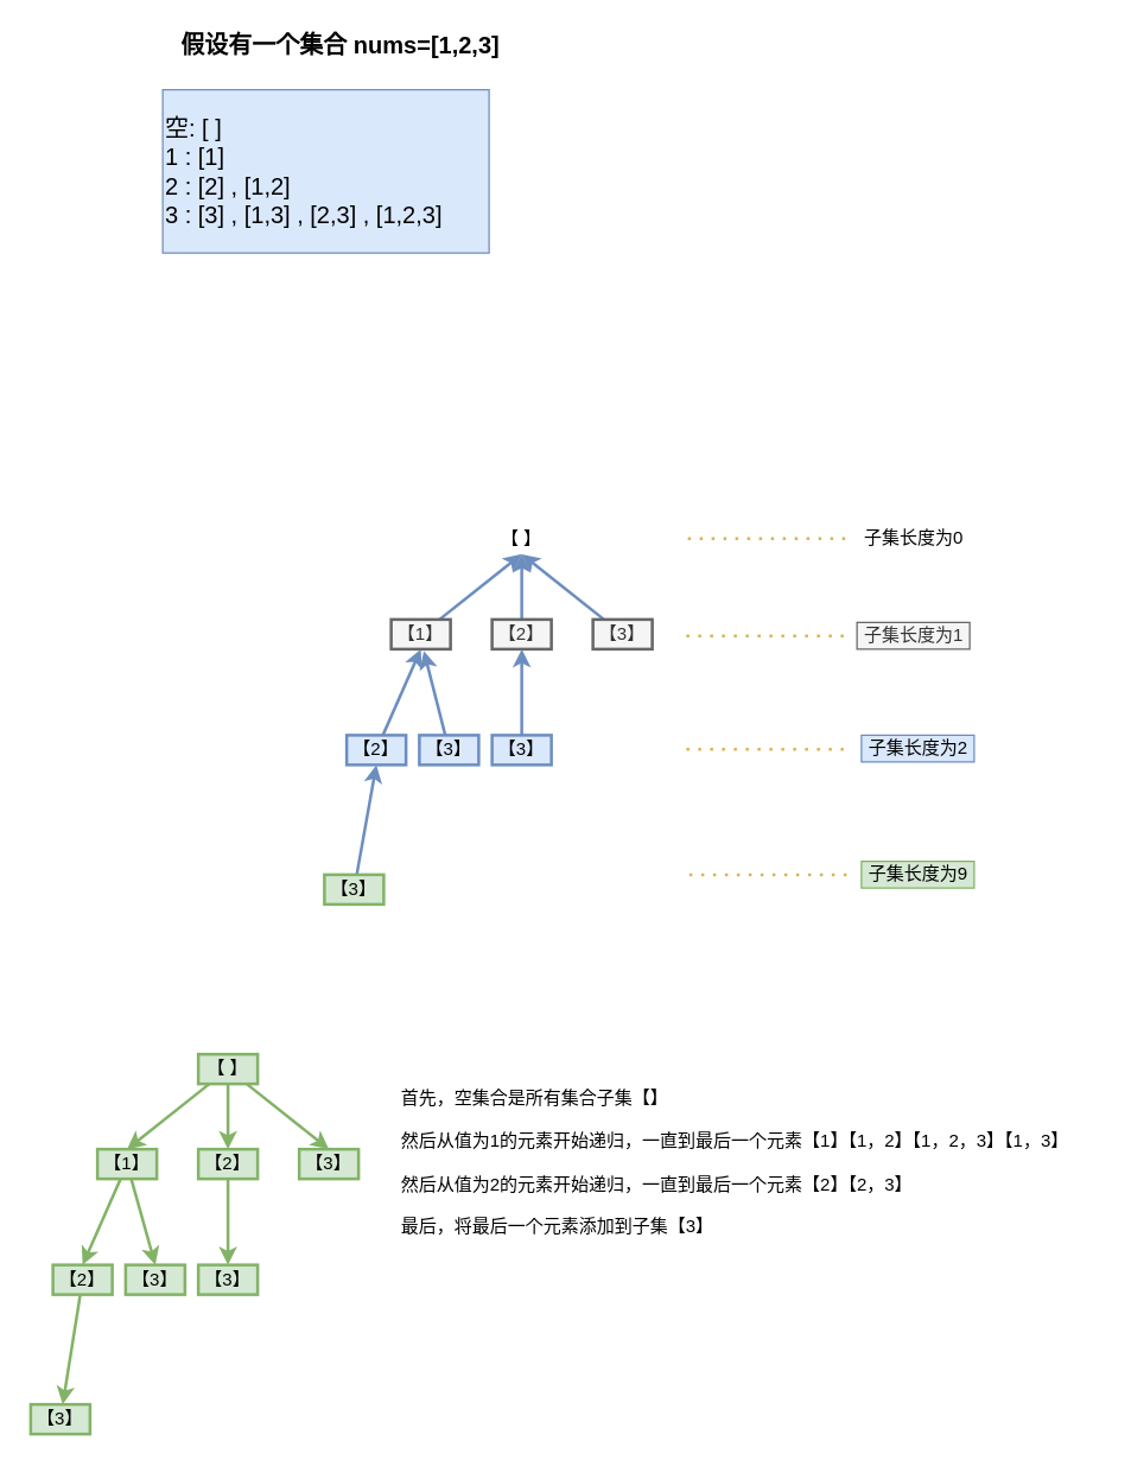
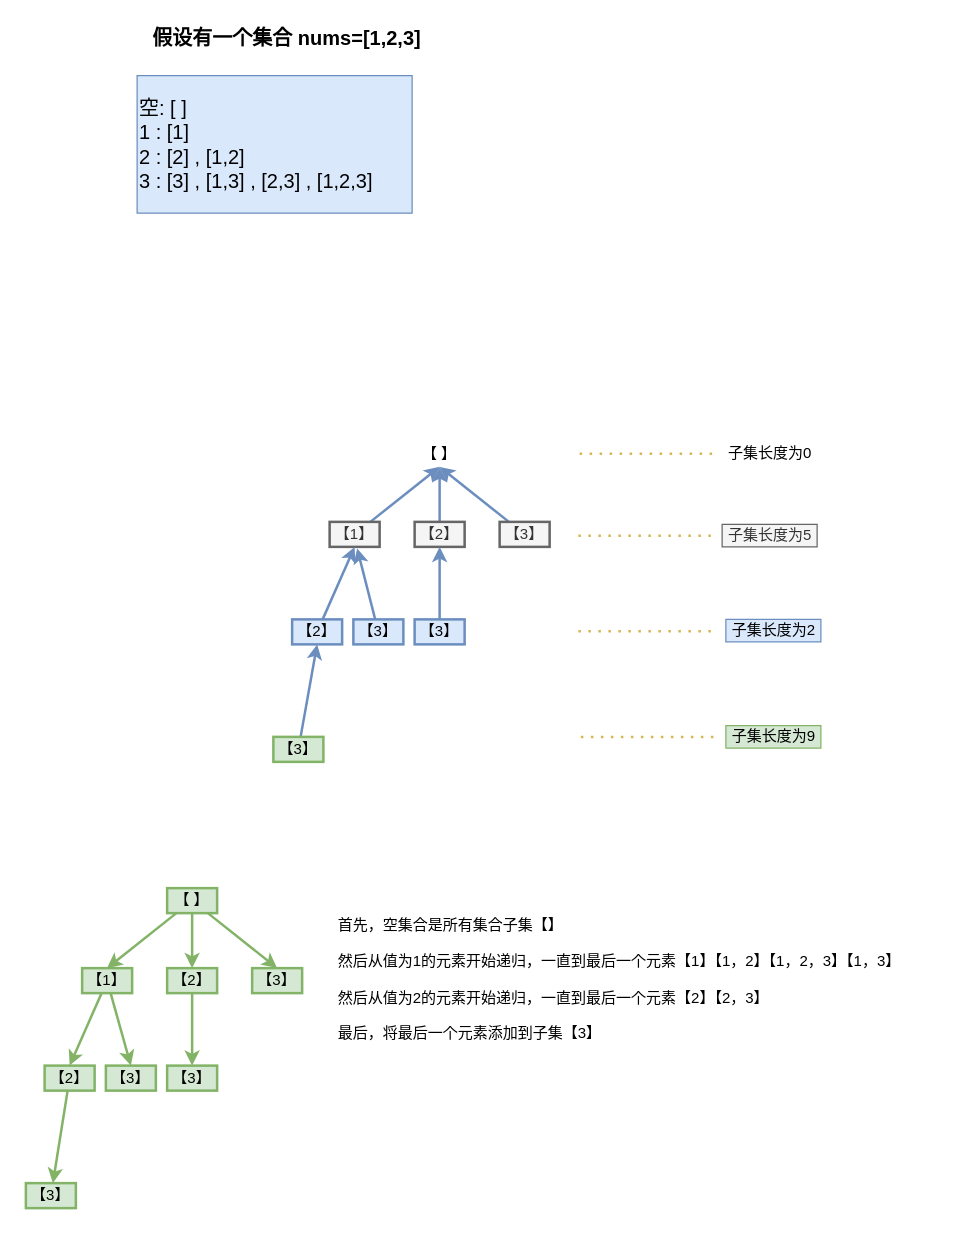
  <mxCell id="0" />
  <mxCell id="1" parent="0" />
  <mxCell id="2" value="&lt;font style=&quot;font-size: 16px&quot;&gt;&lt;b&gt;假设有一个集合 nums=[1,2,3]&lt;/b&gt;&lt;/font&gt;" style="text;html=1;strokeColor=none;fillColor=none;align=center;verticalAlign=middle;whiteSpace=wrap;rounded=0;" vertex="1" parent="1"><mxGeometry x="114" y="20" width="230" height="20" as="geometry" /></mxCell>
  <mxCell id="3" value="&lt;div style=&quot;font-size: 16px&quot;&gt;&lt;span&gt;&lt;font style=&quot;font-size: 16px&quot;&gt;空: [ ]&lt;/font&gt;&lt;/span&gt;&lt;/div&gt;&lt;div style=&quot;font-size: 16px&quot;&gt;&lt;span&gt;&lt;font style=&quot;font-size: 16px&quot;&gt;1 : [1]&lt;/font&gt;&lt;/span&gt;&lt;/div&gt;&lt;div style=&quot;font-size: 16px&quot;&gt;&lt;span&gt;&lt;font style=&quot;font-size: 16px&quot;&gt;2 : [2] , [1,2]&lt;/font&gt;&lt;/span&gt;&lt;/div&gt;&lt;div style=&quot;font-size: 16px&quot;&gt;&lt;span&gt;&lt;font style=&quot;font-size: 16px&quot;&gt;3 : [3] , [1,3] , [2,3] , [1,2,3]&lt;/font&gt;&lt;/span&gt;&lt;/div&gt;" style="text;html=1;strokeColor=#6c8ebf;fillColor=#dae8fc;align=left;verticalAlign=middle;whiteSpace=wrap;rounded=0;" vertex="1" parent="1"><mxGeometry x="109" y="60" width="220" height="110" as="geometry" /></mxCell>
  <mxCell id="4" value="【 】" style="text;html=1;align=center;verticalAlign=middle;whiteSpace=wrap;rounded=0;strokeWidth=2;" vertex="1" parent="1"><mxGeometry x="331" y="353" width="40" height="20" as="geometry" /></mxCell>
  <mxCell id="5" style="rounded=0;orthogonalLoop=1;jettySize=auto;html=1;entryX=0.5;entryY=1;entryDx=0;entryDy=0;strokeWidth=2;fillColor=#dae8fc;strokeColor=#6c8ebf;" edge="1" parent="1" source="6" target="4"><mxGeometry relative="1" as="geometry" /></mxCell>
  <mxCell id="6" value="【1】" style="text;html=1;strokeColor=#666666;fillColor=#f5f5f5;align=center;verticalAlign=middle;whiteSpace=wrap;rounded=0;strokeWidth=2;fontColor=#333333;" vertex="1" parent="1"><mxGeometry x="263" y="417" width="40" height="20" as="geometry" /></mxCell>
  <mxCell id="7" style="edgeStyle=none;rounded=0;orthogonalLoop=1;jettySize=auto;html=1;entryX=0.5;entryY=1;entryDx=0;entryDy=0;strokeWidth=2;fillColor=#dae8fc;strokeColor=#6c8ebf;" edge="1" parent="1" source="8" target="4"><mxGeometry relative="1" as="geometry" /></mxCell>
  <mxCell id="8" value="【2】" style="text;html=1;strokeColor=#666666;fillColor=#f5f5f5;align=center;verticalAlign=middle;whiteSpace=wrap;rounded=0;strokeWidth=2;fontColor=#333333;" vertex="1" parent="1"><mxGeometry x="331" y="417" width="40" height="20" as="geometry" /></mxCell>
  <mxCell id="9" style="edgeStyle=none;rounded=0;orthogonalLoop=1;jettySize=auto;html=1;entryX=0.5;entryY=1;entryDx=0;entryDy=0;strokeWidth=2;fillColor=#dae8fc;strokeColor=#6c8ebf;" edge="1" parent="1" source="10" target="4"><mxGeometry relative="1" as="geometry" /></mxCell>
  <mxCell id="10" value="【3】" style="text;html=1;strokeColor=#666666;fillColor=#f5f5f5;align=center;verticalAlign=middle;whiteSpace=wrap;rounded=0;strokeWidth=2;fontColor=#333333;" vertex="1" parent="1"><mxGeometry x="399" y="417" width="40" height="20" as="geometry" /></mxCell>
  <mxCell id="11" style="edgeStyle=none;rounded=0;orthogonalLoop=1;jettySize=auto;html=1;strokeWidth=2;fillColor=#dae8fc;strokeColor=#6c8ebf;" edge="1" parent="1" source="12" target="8"><mxGeometry relative="1" as="geometry" /></mxCell>
  <mxCell id="12" value="【3】" style="text;html=1;strokeColor=#6c8ebf;fillColor=#dae8fc;align=center;verticalAlign=middle;whiteSpace=wrap;rounded=0;strokeWidth=2;" vertex="1" parent="1"><mxGeometry x="331" y="495" width="40" height="20" as="geometry" /></mxCell>
  <mxCell id="13" style="edgeStyle=none;rounded=0;orthogonalLoop=1;jettySize=auto;html=1;strokeWidth=2;fillColor=#dae8fc;strokeColor=#6c8ebf;" edge="1" parent="1" source="14"><mxGeometry relative="1" as="geometry"><mxPoint x="285" y="438.2" as="targetPoint" /></mxGeometry></mxCell>
  <mxCell id="14" value="【3】" style="text;html=1;strokeColor=#6c8ebf;fillColor=#dae8fc;align=center;verticalAlign=middle;whiteSpace=wrap;rounded=0;strokeWidth=2;" vertex="1" parent="1"><mxGeometry x="282" y="495" width="40" height="20" as="geometry" /></mxCell>
  <mxCell id="15" style="edgeStyle=none;rounded=0;orthogonalLoop=1;jettySize=auto;html=1;entryX=0.5;entryY=1;entryDx=0;entryDy=0;strokeWidth=2;fillColor=#dae8fc;strokeColor=#6c8ebf;" edge="1" parent="1" source="16" target="6"><mxGeometry relative="1" as="geometry" /></mxCell>
  <mxCell id="16" value="【2】" style="text;html=1;strokeColor=#6c8ebf;fillColor=#dae8fc;align=center;verticalAlign=middle;whiteSpace=wrap;rounded=0;strokeWidth=2;" vertex="1" parent="1"><mxGeometry x="233" y="495" width="40" height="20" as="geometry" /></mxCell>
  <mxCell id="17" style="edgeStyle=none;rounded=0;orthogonalLoop=1;jettySize=auto;html=1;entryX=0.5;entryY=1;entryDx=0;entryDy=0;strokeWidth=2;fillColor=#dae8fc;strokeColor=#6c8ebf;" edge="1" parent="1" source="18" target="16"><mxGeometry relative="1" as="geometry" /></mxCell>
  <mxCell id="18" value="【3】" style="text;html=1;strokeColor=#82b366;fillColor=#d5e8d4;align=center;verticalAlign=middle;whiteSpace=wrap;rounded=0;strokeWidth=2;" vertex="1" parent="1"><mxGeometry x="218" y="589" width="40" height="20" as="geometry" /></mxCell>
  <mxCell id="19" value="" style="endArrow=none;dashed=1;html=1;dashPattern=1 3;strokeWidth=2;fillColor=#fff2cc;strokeColor=#d6b656;" edge="1" parent="1"><mxGeometry width="50" height="50" relative="1" as="geometry"><mxPoint x="462" y="428" as="sourcePoint" /><mxPoint x="571" y="428" as="targetPoint" /></mxGeometry></mxCell>
  <mxCell id="20" value="" style="endArrow=none;dashed=1;html=1;dashPattern=1 3;strokeWidth=2;fillColor=#fff2cc;strokeColor=#d6b656;" edge="1" parent="1"><mxGeometry width="50" height="50" relative="1" as="geometry"><mxPoint x="462" y="504.5" as="sourcePoint" /><mxPoint x="571" y="504.5" as="targetPoint" /></mxGeometry></mxCell>
  <mxCell id="21" value="" style="endArrow=none;dashed=1;html=1;dashPattern=1 3;strokeWidth=2;fillColor=#fff2cc;strokeColor=#d6b656;" edge="1" parent="1"><mxGeometry width="50" height="50" relative="1" as="geometry"><mxPoint x="464" y="589" as="sourcePoint" /><mxPoint x="573" y="589" as="targetPoint" /></mxGeometry></mxCell>
  <mxCell id="22" value="" style="endArrow=none;dashed=1;html=1;dashPattern=1 3;strokeWidth=2;fillColor=#fff2cc;strokeColor=#d6b656;" edge="1" parent="1"><mxGeometry width="50" height="50" relative="1" as="geometry"><mxPoint x="463" y="362.5" as="sourcePoint" /><mxPoint x="572" y="362.5" as="targetPoint" /></mxGeometry></mxCell>
  <mxCell id="23" value="子集长度为0" style="text;html=1;align=center;verticalAlign=middle;resizable=0;points=[];autosize=1;" vertex="1" parent="1"><mxGeometry x="577" y="353" width="76" height="18" as="geometry" /></mxCell>
- <mxCell id="24" value="子集长度为1" style="text;html=1;align=center;verticalAlign=middle;resizable=0;points=[];autosize=1;fillColor=#f5f5f5;strokeColor=#666666;fontColor=#333333;" vertex="1" parent="1"><mxGeometry x="577" y="419" width="76" height="18" as="geometry" /></mxCell>
+ <mxCell id="24" value="子集长度为5" style="text;html=1;align=center;verticalAlign=middle;resizable=0;points=[];autosize=1;fillColor=#f5f5f5;strokeColor=#666666;fontColor=#333333;" vertex="1" parent="1"><mxGeometry x="577" y="419" width="76" height="18" as="geometry" /></mxCell>
  <mxCell id="25" value="子集长度为2" style="text;html=1;align=center;verticalAlign=middle;resizable=0;points=[];autosize=1;fillColor=#dae8fc;strokeColor=#6c8ebf;" vertex="1" parent="1"><mxGeometry x="580" y="495" width="76" height="18" as="geometry" /></mxCell>
  <mxCell id="26" value="子集长度为9" style="text;html=1;align=center;verticalAlign=middle;resizable=0;points=[];autosize=1;fillColor=#d5e8d4;strokeColor=#82b366;" vertex="1" parent="1"><mxGeometry x="580" y="580" width="76" height="18" as="geometry" /></mxCell>
  <mxCell id="27" style="edgeStyle=none;rounded=0;orthogonalLoop=1;jettySize=auto;html=1;entryX=0.5;entryY=0;entryDx=0;entryDy=0;strokeWidth=2;fillColor=#d5e8d4;strokeColor=#82b366;" edge="1" parent="1" source="30" target="33"><mxGeometry relative="1" as="geometry" /></mxCell>
  <mxCell id="28" style="edgeStyle=none;rounded=0;orthogonalLoop=1;jettySize=auto;html=1;entryX=0.5;entryY=0;entryDx=0;entryDy=0;strokeWidth=2;fillColor=#d5e8d4;strokeColor=#82b366;" edge="1" parent="1" source="30" target="35"><mxGeometry relative="1" as="geometry" /></mxCell>
  <mxCell id="29" style="edgeStyle=none;rounded=0;orthogonalLoop=1;jettySize=auto;html=1;entryX=0.5;entryY=0;entryDx=0;entryDy=0;strokeWidth=2;fillColor=#d5e8d4;strokeColor=#82b366;" edge="1" parent="1" source="30" target="36"><mxGeometry relative="1" as="geometry" /></mxCell>
  <mxCell id="30" value="【 】" style="text;html=1;align=center;verticalAlign=middle;whiteSpace=wrap;rounded=0;strokeWidth=2;fillColor=#d5e8d4;strokeColor=#82b366;" vertex="1" parent="1"><mxGeometry x="133" y="710" width="40" height="20" as="geometry" /></mxCell>
  <mxCell id="31" style="edgeStyle=none;rounded=0;orthogonalLoop=1;jettySize=auto;html=1;entryX=0.5;entryY=0;entryDx=0;entryDy=0;strokeWidth=2;fillColor=#d5e8d4;strokeColor=#82b366;" edge="1" parent="1" source="33" target="40"><mxGeometry relative="1" as="geometry" /></mxCell>
  <mxCell id="32" style="edgeStyle=none;rounded=0;orthogonalLoop=1;jettySize=auto;html=1;entryX=0.5;entryY=0;entryDx=0;entryDy=0;strokeWidth=2;fillColor=#d5e8d4;strokeColor=#82b366;" edge="1" parent="1" source="33" target="38"><mxGeometry relative="1" as="geometry" /></mxCell>
  <mxCell id="33" value="【1】" style="text;html=1;strokeColor=#82b366;fillColor=#d5e8d4;align=center;verticalAlign=middle;whiteSpace=wrap;rounded=0;strokeWidth=2;" vertex="1" parent="1"><mxGeometry x="65" y="774" width="40" height="20" as="geometry" /></mxCell>
  <mxCell id="34" style="edgeStyle=none;rounded=0;orthogonalLoop=1;jettySize=auto;html=1;entryX=0.5;entryY=0;entryDx=0;entryDy=0;strokeWidth=2;fillColor=#d5e8d4;strokeColor=#82b366;" edge="1" parent="1" source="35" target="37"><mxGeometry relative="1" as="geometry" /></mxCell>
  <mxCell id="35" value="【2】" style="text;html=1;strokeColor=#82b366;fillColor=#d5e8d4;align=center;verticalAlign=middle;whiteSpace=wrap;rounded=0;strokeWidth=2;" vertex="1" parent="1"><mxGeometry x="133" y="774" width="40" height="20" as="geometry" /></mxCell>
  <mxCell id="36" value="【3】" style="text;html=1;strokeColor=#82b366;fillColor=#d5e8d4;align=center;verticalAlign=middle;whiteSpace=wrap;rounded=0;strokeWidth=2;" vertex="1" parent="1"><mxGeometry x="201" y="774" width="40" height="20" as="geometry" /></mxCell>
  <mxCell id="37" value="【3】" style="text;html=1;strokeColor=#82b366;fillColor=#d5e8d4;align=center;verticalAlign=middle;whiteSpace=wrap;rounded=0;strokeWidth=2;" vertex="1" parent="1"><mxGeometry x="133" y="852" width="40" height="20" as="geometry" /></mxCell>
  <mxCell id="38" value="【3】" style="text;html=1;strokeColor=#82b366;fillColor=#d5e8d4;align=center;verticalAlign=middle;whiteSpace=wrap;rounded=0;strokeWidth=2;" vertex="1" parent="1"><mxGeometry x="84" y="852" width="40" height="20" as="geometry" /></mxCell>
  <mxCell id="39" value="" style="edgeStyle=none;rounded=0;orthogonalLoop=1;jettySize=auto;html=1;strokeWidth=2;fillColor=#d5e8d4;strokeColor=#82b366;" edge="1" parent="1" source="40" target="41"><mxGeometry relative="1" as="geometry" /></mxCell>
  <mxCell id="40" value="【2】" style="text;html=1;strokeColor=#82b366;fillColor=#d5e8d4;align=center;verticalAlign=middle;whiteSpace=wrap;rounded=0;strokeWidth=2;" vertex="1" parent="1"><mxGeometry x="35" y="852" width="40" height="20" as="geometry" /></mxCell>
  <mxCell id="41" value="【3】" style="text;html=1;strokeColor=#82b366;fillColor=#d5e8d4;align=center;verticalAlign=middle;whiteSpace=wrap;rounded=0;strokeWidth=2;" vertex="1" parent="1"><mxGeometry x="20" y="946" width="40" height="20" as="geometry" /></mxCell>
  <mxCell id="42" value="&lt;div style=&quot;text-align: left&quot;&gt;&lt;span&gt;首先，空集合是所有集合子集【】&lt;/span&gt;&lt;/div&gt;&lt;div style=&quot;text-align: left&quot;&gt;&lt;span&gt;&lt;br&gt;&lt;/span&gt;&lt;/div&gt;&lt;div style=&quot;text-align: left&quot;&gt;&lt;span&gt;然后从值为1的元素开始递归，一直到最后一个元素【1】【1，2】【1，2，3】【1，3】&lt;/span&gt;&lt;/div&gt;&lt;div style=&quot;text-align: left&quot;&gt;&lt;span&gt;&lt;br&gt;&lt;/span&gt;&lt;/div&gt;&lt;div style=&quot;text-align: left&quot;&gt;&lt;span&gt;然后从值为2的元素开始递归，一直到最后一个元素【2】【2，3】&lt;/span&gt;&lt;/div&gt;&lt;div style=&quot;text-align: left&quot;&gt;&lt;span&gt;&lt;br&gt;&lt;/span&gt;&lt;/div&gt;&lt;div style=&quot;text-align: left&quot;&gt;&lt;span&gt;最后，将最后一个元素添加到子集【3】&lt;/span&gt;&lt;/div&gt;" style="text;html=1;strokeColor=none;fillColor=none;align=center;verticalAlign=middle;whiteSpace=wrap;rounded=0;" vertex="1" parent="1"><mxGeometry x="250" y="710" width="490" height="145" as="geometry" /></mxCell>
